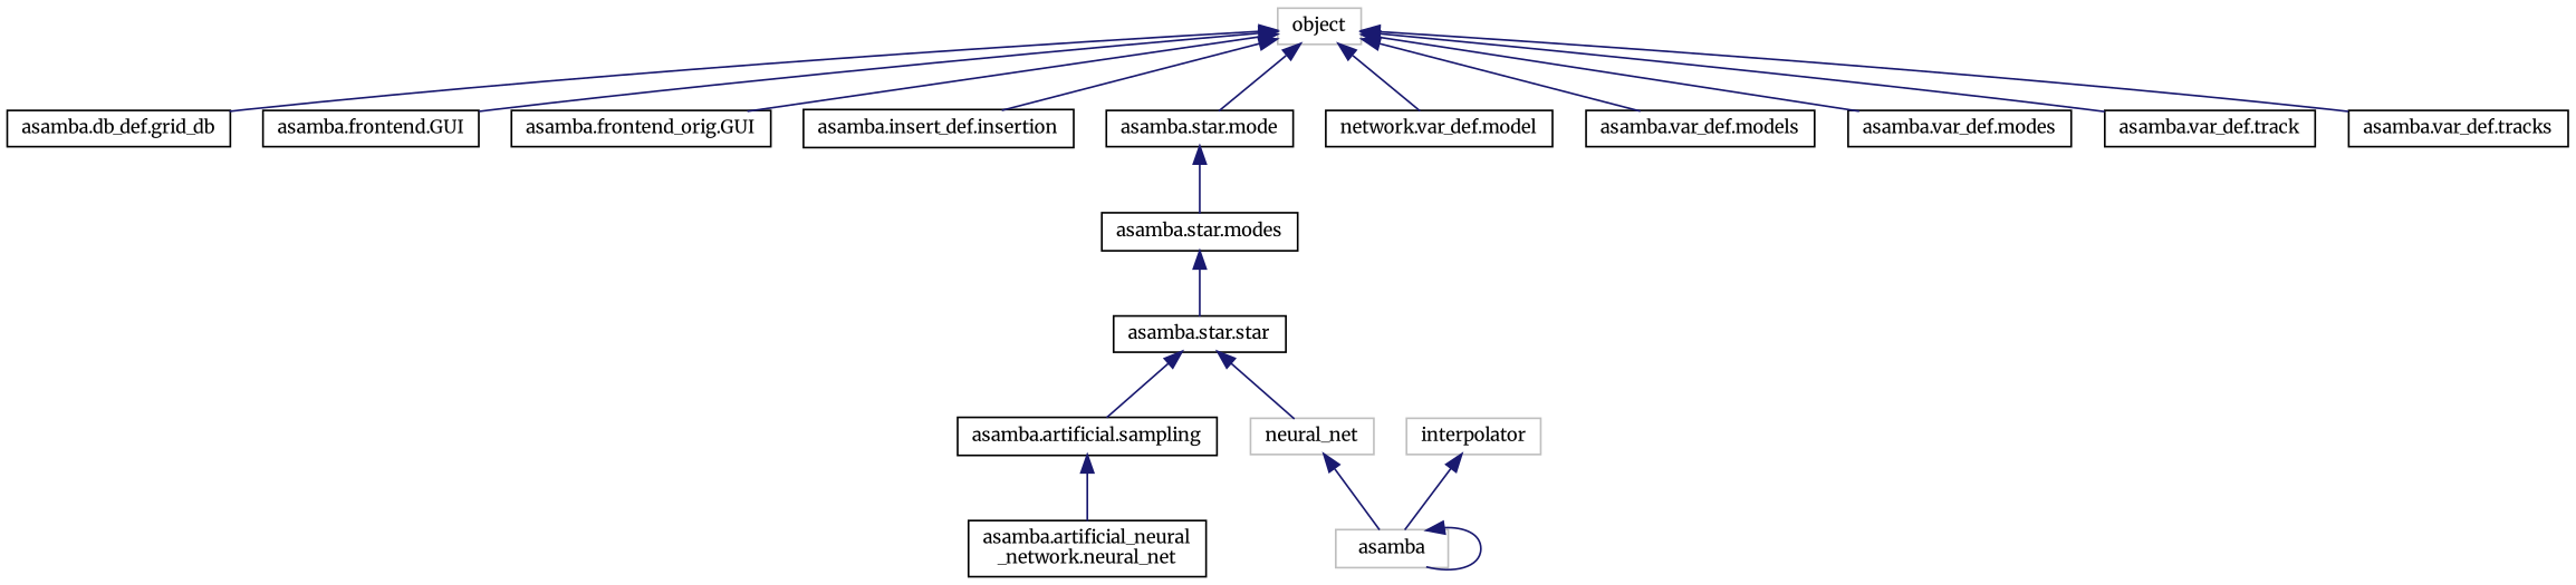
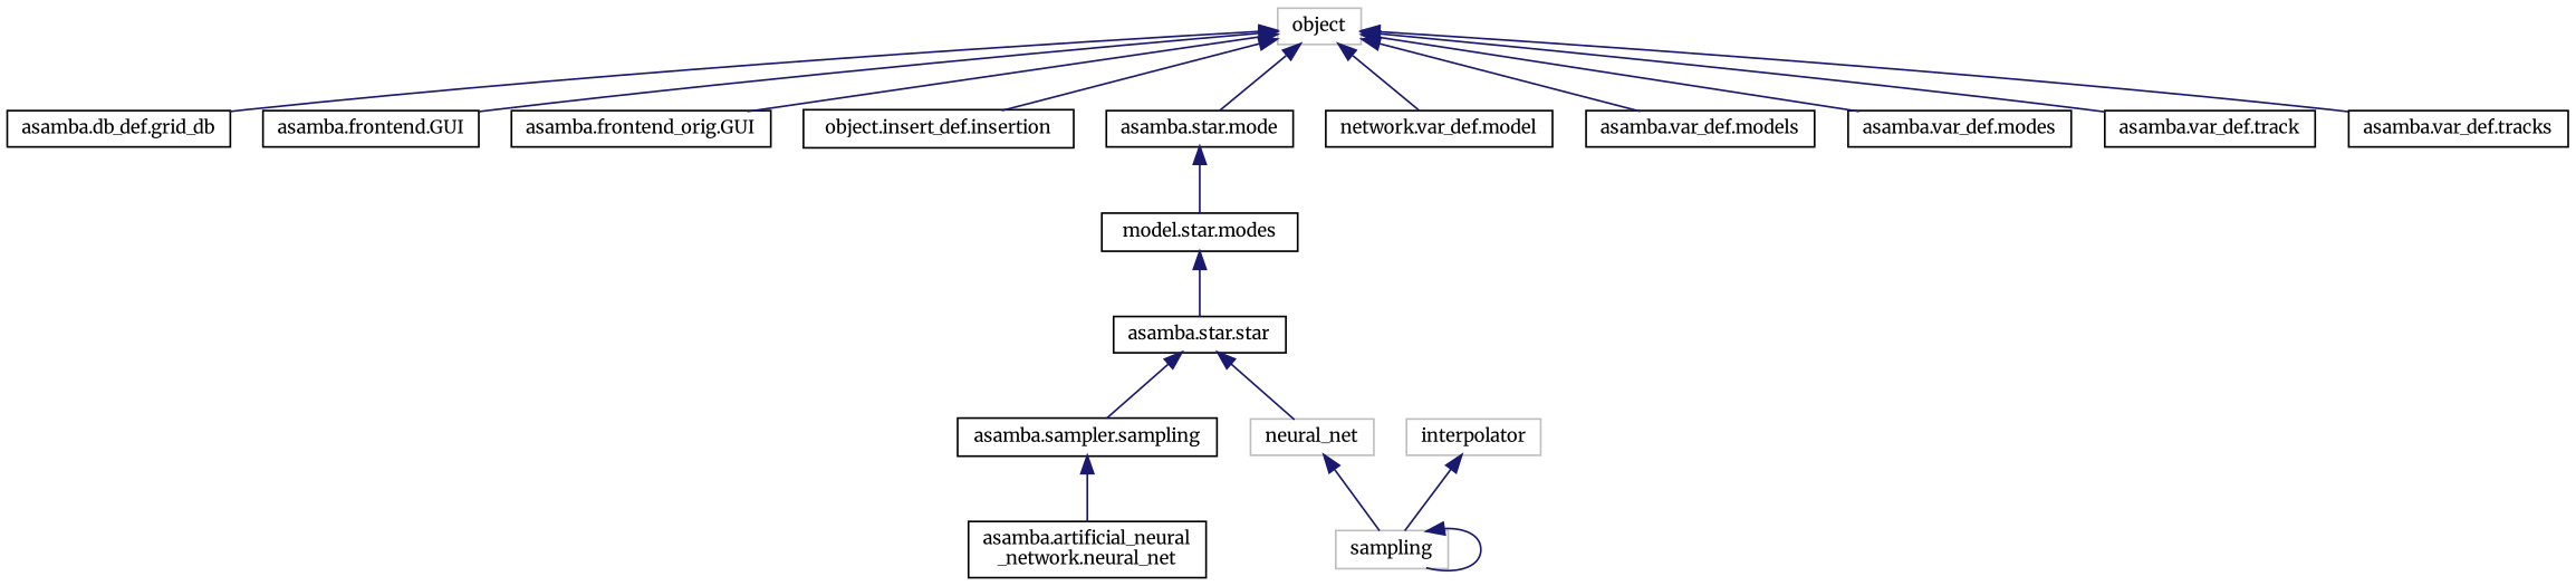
  digraph {
    fontname=Merriweather
    rankdir=TB
    node [color=black fillcolor=white fontname=Merriweather fontsize=10 shape=record style=filled]
    edge [color=midnightblue dir=back fontname=Merriweather fontsize=10 labelfontname=Helvetica labelfontsize=10 style=solid]
    n1 [color=grey75 height=0.2 label=object width=0.4]
    n2 [height=0.2 label="asamba.db_def.grid_db" width=0.4]
    n3 [height=0.2 label="asamba.frontend.GUI" width=0.4]
    n4 [height=0.2 label="asamba.frontend_orig.GUI" width=0.4]
-   n5 [height=0.2 label="asamba.insert_def.insertion" width=0.4]
+   n5 [height=0.2 label="object.insert_def.insertion" width=0.4]
    n6 [height=0.2 label="asamba.star.mode" width=0.4]
    n7 [height=0.2 label="network.var_def.model" width=0.4]
    n8 [height=0.2 label="asamba.var_def.models" width=0.4]
    n9 [height=0.2 label="asamba.var_def.modes" width=0.4]
    n10 [height=0.2 label="asamba.var_def.track" width=0.4]
    n11 [height=0.2 label="asamba.var_def.tracks" width=0.4]
-   n12 [height=0.2 label="asamba.star.modes" width=0.4]
+   n12 [height=0.2 label="model.star.modes" width=0.4]
    n13 [height=0.2 label="asamba.star.star" width=0.4]
-   n14 [height=0.2 label="asamba.artificial.sampling" width=0.4]
+   n14 [height=0.2 label="asamba.sampler.sampling" width=0.4]
    n15 [color=grey75 height=0.2 label=neural_net width=0.4]
-   n16 [color=grey75 height=0.2 label=asamba width=0.4]
+   n16 [color=grey75 height=0.2 label=sampling width=0.4]
    n17 [height=0.2 label="asamba.artificial_neural\l_network.neural_net" width=0.4]
    n18 [color=grey75 height=0.2 label=interpolator width=0.4]
    n1 -> n2
    n1 -> n3
    n1 -> n4
    n1 -> n5
    n1 -> n6
    n1 -> n7
    n1 -> n8
    n1 -> n9
    n1 -> n10
    n1 -> n11
    n6 -> n12
    n12 -> n13
    n13 -> n14
    n13 -> n15
    n14 -> n17
    n15 -> n16
    n16 -> n16
    n18 -> n16
  }
